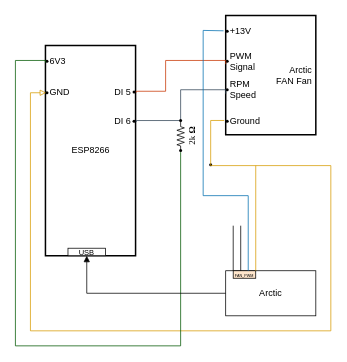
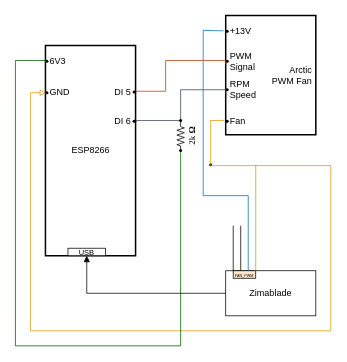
  <mxCell id="0" />
  <mxCell id="1" parent="0" />
  <mxCell id="2" value="2k &lt;b&gt;Ω&lt;/b&gt;" style="verticalLabelPosition=bottom;shadow=0;dashed=0;align=center;html=1;verticalAlign=top;strokeWidth=1;shape=mxgraph.electrical.resistors.resistor_2;rounded=1;comic=0;labelBackgroundColor=none;fontFamily=Verdana;fontSize=12;rotation=-90;spacing=-2;" parent="1" vertex="1"><mxGeometry x="220" y="176" width="40" height="10" as="geometry" /></mxCell>
  <mxCell id="3" value="ESP8266" style="verticalLabelPosition=middle;verticalAlign=middle;html=1;shape=mxgraph.basic.rect;fillColor2=none;strokeWidth=2;size=20;indent=5;labelPosition=center;align=center;fontFamily=Helvetica;" parent="1" vertex="1"><mxGeometry x="60" y="60" width="120" height="280" as="geometry" /></mxCell>
  <mxCell id="4" value="&lt;div&gt;&lt;br&gt;&lt;/div&gt;" style="ellipse;whiteSpace=wrap;html=1;rounded=1;shadow=0;comic=0;labelBackgroundColor=none;strokeColor=none;strokeWidth=2;fillColor=#000000;fontFamily=Verdana;fontSize=12;align=left;labelPosition=right;verticalLabelPosition=middle;verticalAlign=middle;" parent="1" vertex="1"><mxGeometry x="278" y="217" width="4" height="4" as="geometry" /></mxCell>
  <mxCell id="5" value="6V3" style="ellipse;whiteSpace=wrap;html=1;rounded=1;shadow=0;comic=0;labelBackgroundColor=none;strokeColor=none;strokeWidth=2;fillColor=#000000;fontFamily=Helvetica;fontSize=12;align=left;labelPosition=right;verticalLabelPosition=middle;verticalAlign=middle;perimeterSpacing=0;" parent="1" vertex="1"><mxGeometry x="60" y="79" width="4" height="4" as="geometry" /></mxCell>
  <mxCell id="6" value="GND" style="ellipse;whiteSpace=wrap;html=1;rounded=1;shadow=0;comic=0;labelBackgroundColor=none;strokeColor=none;strokeWidth=2;fillColor=#000000;fontFamily=Helvetica;fontSize=12;align=left;labelPosition=right;verticalLabelPosition=middle;verticalAlign=middle;perimeterSpacing=0;" parent="1" vertex="1"><mxGeometry x="60" y="121" width="4" height="4" as="geometry" /></mxCell>
  <mxCell id="7" value="DI 5" style="ellipse;html=1;rounded=1;shadow=0;comic=0;strokeColor=none;strokeWidth=2;fillColor=#000000;align=left;labelPosition=left;verticalLabelPosition=middle;verticalAlign=middle;perimeterSpacing=0;spacingRight=0;aspect=fixed;spacing=-20;" parent="1" vertex="1"><mxGeometry x="176" y="120" width="4" height="4" as="geometry" /></mxCell>
  <mxCell id="8" value="DI 6" style="ellipse;html=1;rounded=1;shadow=0;comic=0;labelBackgroundColor=none;strokeColor=none;strokeWidth=2;fillColor=#000000;fontFamily=Helvetica;fontSize=12;align=left;labelPosition=left;verticalLabelPosition=middle;verticalAlign=middle;perimeterSpacing=0;spacing=-20;" parent="1" vertex="1"><mxGeometry x="176" y="159" width="4" height="4" as="geometry" /></mxCell>
- <mxCell id="9" value="&lt;div&gt;Arctic&lt;/div&gt;&lt;div&gt;FAN Fan&lt;br&gt;&lt;/div&gt;" style="verticalLabelPosition=middle;verticalAlign=middle;html=1;shape=mxgraph.basic.rect;fillColor2=none;strokeWidth=2;size=20;indent=5;labelPosition=center;align=right;fontFamily=Helvetica;spacingRight=4;" parent="1" vertex="1"><mxGeometry x="300" y="20" width="120" height="159" as="geometry" /></mxCell>
+ <mxCell id="9" value="&lt;div&gt;Arctic&lt;/div&gt;&lt;div&gt;PWM Fan&lt;br&gt;&lt;/div&gt;" style="verticalLabelPosition=middle;verticalAlign=middle;html=1;shape=mxgraph.basic.rect;fillColor2=none;strokeWidth=2;size=20;indent=5;labelPosition=center;align=right;fontFamily=Helvetica;spacingRight=4;" parent="1" vertex="1"><mxGeometry x="300" y="20" width="120" height="159" as="geometry" /></mxCell>
  <mxCell id="10" value="+13V" style="ellipse;whiteSpace=wrap;html=1;rounded=1;shadow=0;comic=0;labelBackgroundColor=none;strokeColor=none;strokeWidth=2;fillColor=#000000;fontFamily=Helvetica;fontSize=12;align=left;labelPosition=right;verticalLabelPosition=middle;verticalAlign=middle;" parent="1" vertex="1"><mxGeometry x="300" y="39" width="4" height="4" as="geometry" /></mxCell>
  <mxCell id="11" value="PWM Signal" style="ellipse;whiteSpace=wrap;html=1;rounded=1;shadow=0;comic=0;labelBackgroundColor=none;strokeColor=none;strokeWidth=2;fillColor=#000000;fontFamily=Helvetica;fontSize=12;align=left;labelPosition=right;verticalLabelPosition=middle;verticalAlign=middle;" parent="1" vertex="1"><mxGeometry x="300" y="79" width="4" height="4" as="geometry" /></mxCell>
  <mxCell id="12" value="RPM Speed" style="ellipse;whiteSpace=wrap;html=1;rounded=1;shadow=0;comic=0;labelBackgroundColor=none;strokeColor=none;strokeWidth=2;fillColor=#000000;fontFamily=Helvetica;fontSize=12;align=left;labelPosition=right;verticalLabelPosition=middle;verticalAlign=middle;" parent="1" vertex="1"><mxGeometry x="300" y="117" width="4" height="4" as="geometry" /></mxCell>
- <mxCell id="13" value="Ground" style="ellipse;whiteSpace=wrap;html=1;rounded=1;shadow=0;comic=0;labelBackgroundColor=none;strokeColor=none;strokeWidth=2;fillColor=#000000;fontFamily=Helvetica;fontSize=12;align=left;labelPosition=right;verticalLabelPosition=middle;verticalAlign=middle;" parent="1" vertex="1"><mxGeometry x="300" y="159" width="4" height="4" as="geometry" /></mxCell>
+ <mxCell id="13" value="Fan" style="ellipse;whiteSpace=wrap;html=1;rounded=1;shadow=0;comic=0;labelBackgroundColor=none;strokeColor=none;strokeWidth=2;fillColor=#000000;fontFamily=Helvetica;fontSize=12;align=left;labelPosition=right;verticalLabelPosition=middle;verticalAlign=middle;" parent="1" vertex="1"><mxGeometry x="300" y="159" width="4" height="4" as="geometry" /></mxCell>
  <mxCell id="14" style="edgeStyle=orthogonalEdgeStyle;rounded=0;orthogonalLoop=1;jettySize=auto;html=1;exitX=1;exitY=1;exitDx=0;exitDy=0;entryX=-0.008;entryY=0.157;entryDx=0;entryDy=0;fontFamily=Helvetica;endArrow=none;endFill=0;strokeWidth=1;entryPerimeter=0;fillColor=#fa6800;strokeColor=#C73500;" parent="1" edge="1"><mxGeometry relative="1" as="geometry"><mxPoint x="180.974" y="122.704" as="sourcePoint" /><mxPoint x="300" y="84.963" as="targetPoint" /><Array as="points"><mxPoint x="180.96" y="121" /><mxPoint x="219.96" y="121" /><mxPoint x="219.96" y="80" /><mxPoint x="299.96" y="80" /></Array></mxGeometry></mxCell>
  <mxCell id="15" style="edgeStyle=orthogonalEdgeStyle;rounded=0;orthogonalLoop=1;jettySize=auto;html=1;exitX=1;exitY=1;exitDx=0;exitDy=0;entryX=-0.008;entryY=0.157;entryDx=0;entryDy=0;fontFamily=Helvetica;endArrow=none;endFill=0;strokeWidth=1;entryPerimeter=0;fillColor=#647687;strokeColor=#314354;" parent="1" edge="1"><mxGeometry relative="1" as="geometry"><mxPoint x="180.974" y="162.004" as="sourcePoint" /><mxPoint x="300" y="124.263" as="targetPoint" /><Array as="points"><mxPoint x="181" y="160" /><mxPoint x="240" y="160" /><mxPoint x="240" y="119" /><mxPoint x="300" y="119" /></Array></mxGeometry></mxCell>
  <mxCell id="16" style="edgeStyle=orthogonalEdgeStyle;rounded=0;orthogonalLoop=1;jettySize=auto;html=1;fontFamily=Helvetica;endArrow=block;endFill=0;strokeWidth=1;entryX=0.008;entryY=0.225;entryDx=0;entryDy=0;entryPerimeter=0;exitX=-0.017;exitY=0.88;exitDx=0;exitDy=0;exitPerimeter=0;fillColor=#ffe6cc;strokeColor=#d79b00;" parent="1" source="9" target="3" edge="1"><mxGeometry relative="1" as="geometry"><mxPoint x="280" y="160" as="sourcePoint" /><mxPoint x="20" y="120" as="targetPoint" /><Array as="points"><mxPoint x="280" y="160" /><mxPoint x="280" y="220" /><mxPoint x="440" y="220" /><mxPoint x="440" y="440" /><mxPoint x="40" y="440" /><mxPoint x="40" y="123" /></Array></mxGeometry></mxCell>
  <mxCell id="17" style="edgeStyle=orthogonalEdgeStyle;rounded=0;orthogonalLoop=1;jettySize=auto;html=1;exitX=0.5;exitY=1;exitDx=0;exitDy=0;fontFamily=Helvetica;endArrow=none;endFill=0;strokeWidth=1;entryX=0;entryY=0.082;entryDx=0;entryDy=0;entryPerimeter=0;fillColor=#008a00;strokeColor=#005700;" parent="1" source="19" target="3" edge="1"><mxGeometry relative="1" as="geometry"><mxPoint x="299.04" y="299.966" as="sourcePoint" /><mxPoint x="40.96" y="143" as="targetPoint" /><Array as="points"><mxPoint x="240" y="460" /><mxPoint x="20" y="460" /><mxPoint x="20" y="80" /><mxPoint x="60" y="80" /></Array></mxGeometry></mxCell>
  <mxCell id="18" value="" style="ellipse;whiteSpace=wrap;html=1;rounded=1;shadow=0;comic=0;labelBackgroundColor=none;strokeColor=none;strokeWidth=2;fillColor=#000000;fontFamily=Helvetica;fontSize=12;align=left;labelPosition=right;verticalLabelPosition=middle;verticalAlign=middle;" parent="1" vertex="1"><mxGeometry x="238" y="158" width="4" height="4" as="geometry" /></mxCell>
  <mxCell id="19" value="" style="ellipse;whiteSpace=wrap;html=1;rounded=1;shadow=0;comic=0;labelBackgroundColor=none;strokeColor=none;strokeWidth=2;fillColor=#000000;fontFamily=Helvetica;fontSize=12;align=left;labelPosition=right;verticalLabelPosition=middle;verticalAlign=middle;" parent="1" vertex="1"><mxGeometry x="238" y="198" width="4" height="4" as="geometry" /></mxCell>
- <mxCell id="20" value="Arctic" style="rounded=0;whiteSpace=wrap;html=1;align=center;" parent="1" vertex="1"><mxGeometry x="300" y="360" width="120" height="60" as="geometry" /></mxCell>
+ <mxCell id="20" value="Zimablade" style="rounded=0;whiteSpace=wrap;html=1;align=center;" parent="1" vertex="1"><mxGeometry x="300" y="360" width="120" height="60" as="geometry" /></mxCell>
  <mxCell id="21" value="&lt;font style=&quot;font-size: 5px;&quot;&gt;FAN_PWM&lt;/font&gt;" style="rounded=0;whiteSpace=wrap;html=1;fillColor=#ffe6cc;" parent="1" vertex="1"><mxGeometry x="310" y="360" width="30" height="10" as="geometry" /></mxCell>
  <mxCell id="22" value="" style="endArrow=none;html=1;rounded=0;exitX=1;exitY=0;exitDx=0;exitDy=0;entryX=-0.713;entryY=0.38;entryDx=0;entryDy=0;entryPerimeter=0;fillColor=#1ba1e2;strokeColor=#006EAF;" parent="1" target="10" edge="1"><mxGeometry width="50" height="50" relative="1" as="geometry"><mxPoint x="330" y="360" as="sourcePoint" /><mxPoint x="270" y="40" as="targetPoint" /><Array as="points"><mxPoint x="330" y="260" /><mxPoint x="270" y="260" /><mxPoint x="270" y="40" /></Array></mxGeometry></mxCell>
  <mxCell id="23" value="" style="endArrow=none;html=1;rounded=0;exitX=0.5;exitY=0;exitDx=0;exitDy=0;" parent="1" edge="1"><mxGeometry width="50" height="50" relative="1" as="geometry"><mxPoint x="320" y="360" as="sourcePoint" /><mxPoint x="320" y="300" as="targetPoint" /></mxGeometry></mxCell>
  <mxCell id="24" value="" style="endArrow=none;html=1;rounded=0;exitX=0.5;exitY=0;exitDx=0;exitDy=0;fillColor=#ffe6cc;strokeColor=#d79b00;" parent="1" edge="1"><mxGeometry width="50" height="50" relative="1" as="geometry"><mxPoint x="340" y="360" as="sourcePoint" /><mxPoint x="340" y="220" as="targetPoint" /></mxGeometry></mxCell>
  <mxCell id="25" value="" style="endArrow=none;html=1;rounded=0;exitX=0.5;exitY=0;exitDx=0;exitDy=0;" parent="1" edge="1"><mxGeometry width="50" height="50" relative="1" as="geometry"><mxPoint x="310" y="360" as="sourcePoint" /><mxPoint x="310" y="300" as="targetPoint" /></mxGeometry></mxCell>
  <mxCell id="26" value="&lt;font style=&quot;font-size: 10px;&quot;&gt;USB&lt;/font&gt;" style="rounded=0;whiteSpace=wrap;html=1;" vertex="1" parent="1"><mxGeometry x="90" y="330" width="50" height="10" as="geometry" /></mxCell>
  <mxCell id="27" value="" style="endArrow=block;html=1;rounded=0;entryX=0.5;entryY=1;entryDx=0;entryDy=0;exitX=0;exitY=0.5;exitDx=0;exitDy=0;" edge="1" parent="1" source="20" target="26"><mxGeometry width="50" height="50" relative="1" as="geometry"><mxPoint x="115" y="380" as="sourcePoint" /><mxPoint x="280" y="330" as="targetPoint" /><Array as="points"><mxPoint x="115" y="390" /></Array></mxGeometry></mxCell>
